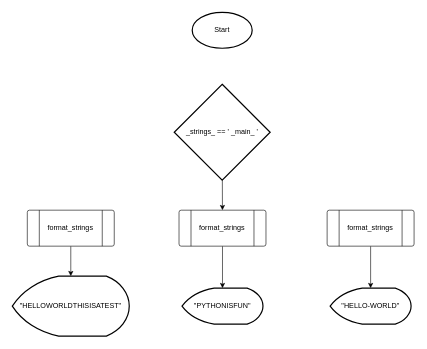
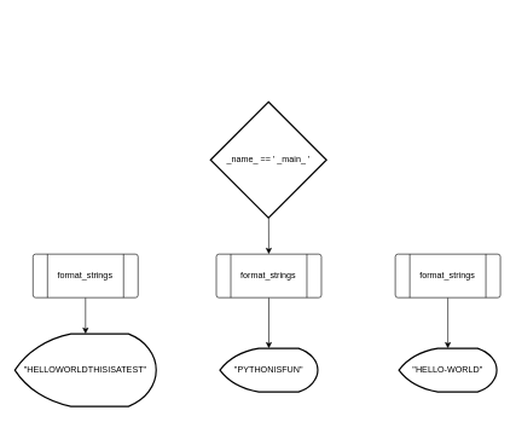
  <mxCell id="0" />
  <mxCell id="1" parent="0" />
- <mxCell id="2" value="Start" style="strokeWidth=2;html=1;shape=mxgraph.flowchart.start_1;whiteSpace=wrap;" parent="1" vertex="1"><mxGeometry x="320" y="20" width="100" height="60" as="geometry" /></mxCell>
  <mxCell id="3" value="" style="edgeStyle=none;html=1;" edge="1" parent="1" source="4" target="6"><mxGeometry relative="1" as="geometry" /></mxCell>
- <mxCell id="4" value="_strings_ == ' _main_ '" style="strokeWidth=2;html=1;shape=mxgraph.flowchart.decision;whiteSpace=wrap;" parent="1" vertex="1"><mxGeometry x="290" y="140" width="160" height="160" as="geometry" /></mxCell>
+ <mxCell id="4" value="_name_ == ' _main_ '" style="strokeWidth=2;html=1;shape=mxgraph.flowchart.decision;whiteSpace=wrap;" parent="1" vertex="1"><mxGeometry x="290" y="140" width="160" height="160" as="geometry" /></mxCell>
  <mxCell id="5" value="" style="edgeStyle=none;html=1;" edge="1" parent="1" source="6" target="11"><mxGeometry relative="1" as="geometry" /></mxCell>
  <mxCell id="6" value="format_strings" style="verticalLabelPosition=middle;verticalAlign=middle;html=1;shape=process;whiteSpace=wrap;rounded=1;size=0.14;arcSize=6;labelPosition=center;align=center;" parent="1" vertex="1"><mxGeometry x="298" y="350" width="145" height="60" as="geometry" /></mxCell>
  <mxCell id="7" value="" style="edgeStyle=none;html=1;" edge="1" parent="1" source="8" target="12"><mxGeometry relative="1" as="geometry" /></mxCell>
  <mxCell id="8" value="format_strings" style="verticalLabelPosition=middle;verticalAlign=middle;html=1;shape=process;whiteSpace=wrap;rounded=1;size=0.14;arcSize=6;labelPosition=center;align=center;" parent="1" vertex="1"><mxGeometry x="45" y="350" width="145" height="60" as="geometry" /></mxCell>
  <mxCell id="9" value="" style="edgeStyle=none;html=1;" edge="1" parent="1" source="10" target="13"><mxGeometry relative="1" as="geometry" /></mxCell>
  <mxCell id="10" value="format_strings" style="verticalLabelPosition=middle;verticalAlign=middle;html=1;shape=process;whiteSpace=wrap;rounded=1;size=0.14;arcSize=6;labelPosition=center;align=center;" parent="1" vertex="1"><mxGeometry x="545" y="350" width="145" height="60" as="geometry" /></mxCell>
  <mxCell id="11" value="&quot;PYTHONISFUN&quot;" style="strokeWidth=2;html=1;shape=mxgraph.flowchart.display;whiteSpace=wrap;" parent="1" vertex="1"><mxGeometry x="303" y="480" width="135" height="60" as="geometry" /></mxCell>
  <mxCell id="12" value="&quot;HELLOWORLDTHISISATEST&quot;" style="strokeWidth=2;html=1;shape=mxgraph.flowchart.display;whiteSpace=wrap;" vertex="1" parent="1"><mxGeometry x="20" y="460" width="195" height="100" as="geometry" /></mxCell>
  <mxCell id="13" value="&quot;HELLO-WORLD&quot;" style="strokeWidth=2;html=1;shape=mxgraph.flowchart.display;whiteSpace=wrap;" vertex="1" parent="1"><mxGeometry x="550" y="480" width="135" height="60" as="geometry" /></mxCell>
